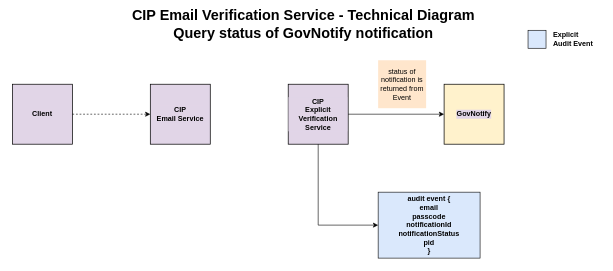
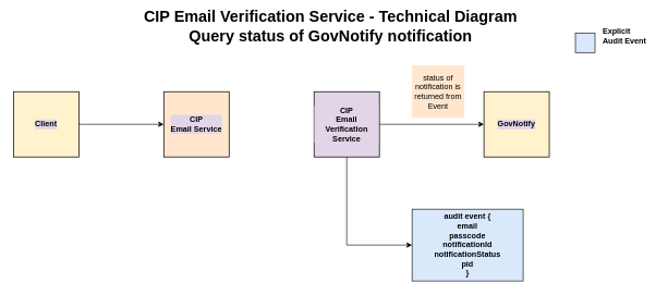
  <mxCell id="0" />
  <mxCell id="1" parent="0" />
- <mxCell id="2" value="Client" style="whiteSpace=wrap;html=1;aspect=fixed;labelBackgroundColor=#E1D5E7;fillColor=#E1D5E7;strokeColor=#000000;fontStyle=1;strokeWidth=1.2;" parent="1" vertex="1"><mxGeometry x="20" y="140" width="100" height="100" as="geometry" /></mxCell>
- <mxCell id="3" value="CIP &lt;br&gt;Email Service" style="whiteSpace=wrap;html=1;aspect=fixed;labelBackgroundColor=#E1D5E7;fillColor=#E1D5E7;strokeColor=#000000;fontStyle=1;strokeWidth=1.2;" parent="1" vertex="1"><mxGeometry x="250" y="140" width="100" height="100" as="geometry" /></mxCell>
- <mxCell id="4" value="CIP&lt;br&gt;Explicit&lt;br&gt;Verification Service" style="whiteSpace=wrap;html=1;aspect=fixed;labelBackgroundColor=#E1D5E7;fillColor=#E1D5E7;strokeColor=#000000;fontStyle=1;strokeWidth=1.2;" parent="1" vertex="1"><mxGeometry x="480" y="140" width="100" height="100" as="geometry" /></mxCell>
+ <mxCell id="2" value="Client" style="whiteSpace=wrap;html=1;aspect=fixed;labelBackgroundColor=#E1D5E7;fillColor=#fff2cc;strokeColor=#000000;fontStyle=1;strokeWidth=1.2;" parent="1" vertex="1"><mxGeometry x="20" y="140" width="100" height="100" as="geometry" /></mxCell>
+ <mxCell id="3" value="CIP &lt;br&gt;Email Service" style="whiteSpace=wrap;html=1;aspect=fixed;labelBackgroundColor=#E1D5E7;fillColor=#ffe6cc;strokeColor=#000000;fontStyle=1;strokeWidth=1.2;" parent="1" vertex="1"><mxGeometry x="250" y="140" width="100" height="100" as="geometry" /></mxCell>
+ <mxCell id="4" value="CIP&lt;br&gt;Email&lt;br&gt;Verification Service" style="whiteSpace=wrap;html=1;aspect=fixed;labelBackgroundColor=#E1D5E7;fillColor=#E1D5E7;strokeColor=#000000;fontStyle=1;strokeWidth=1.2;" parent="1" vertex="1"><mxGeometry x="480" y="140" width="100" height="100" as="geometry" /></mxCell>
  <mxCell id="5" value="CIP Email Verification Service - Technical Diagram&lt;br&gt;Query status of GovNotify notification" style="text;strokeColor=none;fillColor=none;html=1;fontSize=24;fontStyle=1;verticalAlign=middle;align=center;labelBackgroundColor=none;" parent="1" vertex="1"><mxGeometry x="455" y="20" width="100" height="40" as="geometry" /></mxCell>
  <mxCell id="6" value="&lt;span style=&quot;&quot;&gt;audit event {&lt;/span&gt;&lt;br style=&quot;&quot;&gt;&lt;span style=&quot;&quot;&gt;&#09;&lt;/span&gt;&lt;span style=&quot;&quot;&gt;email&lt;br&gt;&lt;/span&gt;passcode&lt;br&gt;notificationId&lt;br style=&quot;&quot;&gt;&lt;span style=&quot;&quot;&gt;notificationStatus&lt;/span&gt;&lt;br style=&quot;&quot;&gt;&lt;span style=&quot;&quot;&gt;pid&lt;/span&gt;&lt;br style=&quot;&quot;&gt;&lt;span style=&quot;&quot;&gt;}&lt;/span&gt;" style="rounded=0;whiteSpace=wrap;html=1;labelBackgroundColor=#DAE8FC;strokeColor=#000000;fillColor=#DAE8FC;fontStyle=1" parent="1" vertex="1"><mxGeometry x="630" y="320" width="170" height="110" as="geometry" /></mxCell>
- <mxCell id="7" value="" style="endArrow=classic;html=1;rounded=0;entryX=0;entryY=0.5;entryDx=0;entryDy=0;exitX=1;exitY=0.5;exitDx=0;exitDy=0;dashed=1;" parent="1" source="2" target="3" edge="1"><mxGeometry width="50" height="50" relative="1" as="geometry"><mxPoint x="550" y="320" as="sourcePoint" /><mxPoint x="600" y="270" as="targetPoint" /></mxGeometry></mxCell>
+ <mxCell id="7" value="" style="endArrow=classic;html=1;rounded=0;entryX=0;entryY=0.5;entryDx=0;entryDy=0;exitX=1;exitY=0.5;exitDx=0;exitDy=0;" parent="1" source="2" target="3" edge="1"><mxGeometry width="50" height="50" relative="1" as="geometry"><mxPoint x="550" y="320" as="sourcePoint" /><mxPoint x="600" y="270" as="targetPoint" /></mxGeometry></mxCell>
  <mxCell id="8" value="status of notification is returned from Event" style="whiteSpace=wrap;html=1;aspect=fixed;labelBackgroundColor=none;strokeColor=none;fillColor=#ffe6cc;" parent="1" vertex="1"><mxGeometry x="630" y="100" width="80" height="80" as="geometry" /></mxCell>
  <mxCell id="9" value="" style="endArrow=classic;html=1;rounded=0;entryX=0;entryY=0.5;entryDx=0;entryDy=0;exitX=0.5;exitY=1;exitDx=0;exitDy=0;" parent="1" source="4" target="6" edge="1"><mxGeometry width="50" height="50" relative="1" as="geometry"><mxPoint x="550" y="320" as="sourcePoint" /><mxPoint x="600" y="270" as="targetPoint" /><Array as="points"><mxPoint x="530" y="375" /></Array></mxGeometry></mxCell>
  <mxCell id="10" value="" style="whiteSpace=wrap;html=1;aspect=fixed;labelBackgroundColor=#E6D0DE;strokeColor=#000000;fillColor=#DAE8FC;" parent="1" vertex="1"><mxGeometry x="880" y="50" width="30" height="30" as="geometry" /></mxCell>
- <mxCell id="11" value="Explicit &lt;br&gt;Audit Event" style="text;html=1;align=left;verticalAlign=middle;resizable=0;points=[];autosize=1;strokeColor=none;fillColor=none;fontStyle=1" parent="1" vertex="1"><mxGeometry x="920" y="50" width="80" height="30" as="geometry" /></mxCell>
+ <mxCell id="11" value="Explicit &lt;br&gt;Audit Event" style="text;html=1;align=left;verticalAlign=middle;resizable=0;points=[];autosize=1;strokeColor=none;fillColor=none;fontStyle=1" parent="1" vertex="1"><mxGeometry x="920" y="40" width="80" height="30" as="geometry" /></mxCell>
  <mxCell id="12" value="GovNotify" style="whiteSpace=wrap;html=1;aspect=fixed;labelBackgroundColor=#E1D5E7;fillColor=#fff2cc;strokeColor=#000000;fontStyle=1;strokeWidth=1.2;" parent="1" vertex="1"><mxGeometry x="740" y="140" width="100" height="100" as="geometry" /></mxCell>
  <mxCell id="13" value="" style="endArrow=classic;html=1;rounded=0;entryX=0;entryY=0.5;entryDx=0;entryDy=0;exitX=1;exitY=0.5;exitDx=0;exitDy=0;" parent="1" source="4" target="12" edge="1"><mxGeometry width="50" height="50" relative="1" as="geometry"><mxPoint x="480" y="310" as="sourcePoint" /><mxPoint x="530" y="260" as="targetPoint" /></mxGeometry></mxCell>
